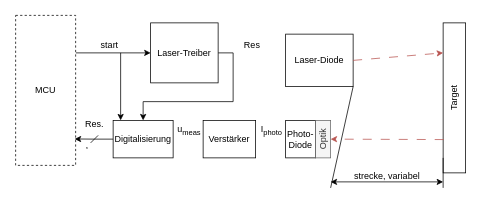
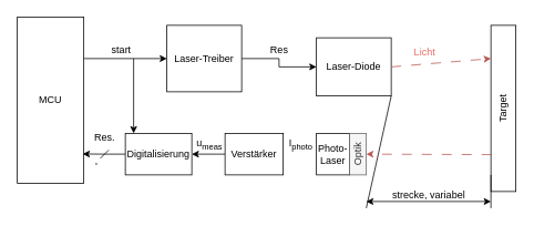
  <mxCell id="0" />
  <mxCell id="1" parent="0" />
  <mxCell id="2" style="edgeStyle=orthogonalEdgeStyle;rounded=0;orthogonalLoop=1;jettySize=auto;html=1;exitX=1;exitY=0.25;exitDx=0;exitDy=0;entryX=0;entryY=0.5;entryDx=0;entryDy=0;" edge="1" parent="1" source="3" target="5"><mxGeometry relative="1" as="geometry" /></mxCell>
- <mxCell id="3" value="MCU" style="rounded=0;whiteSpace=wrap;html=1;dashed=1;" vertex="1" parent="1"><mxGeometry x="20" y="20" width="80" height="200" as="geometry" /></mxCell>
- <mxCell id="4" style="edgeStyle=orthogonalEdgeStyle;rounded=0;orthogonalLoop=1;jettySize=auto;html=1;exitX=1;exitY=0.5;exitDx=0;exitDy=0;" edge="1" parent="1" source="5" target="12"><mxGeometry relative="1" as="geometry" /></mxCell>
+ <mxCell id="3" value="MCU" style="rounded=0;whiteSpace=wrap;html=1;" vertex="1" parent="1"><mxGeometry x="20" y="20" width="80" height="200" as="geometry" /></mxCell>
+ <mxCell id="4" style="edgeStyle=orthogonalEdgeStyle;rounded=0;orthogonalLoop=1;jettySize=auto;html=1;exitX=1;exitY=0.5;exitDx=0;exitDy=0;entryX=0;entryY=0.5;entryDx=0;entryDy=0;" edge="1" parent="1" source="5" target="6"><mxGeometry relative="1" as="geometry" /></mxCell>
  <mxCell id="5" value="Laser-Treiber" style="rounded=0;whiteSpace=wrap;html=1;" vertex="1" parent="1"><mxGeometry x="200" y="30" width="90" height="80" as="geometry" /></mxCell>
  <mxCell id="6" value="Laser-Diode" style="rounded=0;whiteSpace=wrap;html=1;" vertex="1" parent="1"><mxGeometry x="380" y="45" width="90" height="70" as="geometry" /></mxCell>
  <mxCell id="7" value="Target" style="rounded=0;whiteSpace=wrap;html=1;horizontal=0;" vertex="1" parent="1"><mxGeometry x="590" y="30" width="30" height="200" as="geometry" /></mxCell>
  <mxCell id="8" value="" style="endArrow=classic;html=1;rounded=0;exitX=1;exitY=0.5;exitDx=0;exitDy=0;dashed=1;dashPattern=12 12;fillColor=#f8cecc;strokeColor=#b85450;" edge="1" parent="1" source="6"><mxGeometry width="50" height="50" relative="1" as="geometry"><mxPoint x="580" y="120" as="sourcePoint" /><mxPoint x="590" y="70" as="targetPoint" /></mxGeometry></mxCell>
- <mxCell id="9" value="Photo-Diode" style="rounded=0;whiteSpace=wrap;html=1;" vertex="1" parent="1"><mxGeometry x="380" y="160" width="40" height="50" as="geometry" /></mxCell>
+ <mxCell id="9" value="Photo-Laser" style="rounded=0;whiteSpace=wrap;html=1;" vertex="1" parent="1"><mxGeometry x="380" y="160" width="40" height="50" as="geometry" /></mxCell>
+ <mxCell id="10" style="edgeStyle=orthogonalEdgeStyle;rounded=0;orthogonalLoop=1;jettySize=auto;html=1;exitX=0;exitY=0.5;exitDx=0;exitDy=0;entryX=1;entryY=0.5;entryDx=0;entryDy=0;" edge="1" parent="1" source="11" target="12"><mxGeometry relative="1" as="geometry" /></mxCell>
  <mxCell id="11" value="Verstärker" style="rounded=0;whiteSpace=wrap;html=1;" vertex="1" parent="1"><mxGeometry x="270" y="160" width="70" height="50" as="geometry" /></mxCell>
  <mxCell id="12" value="Digitalisierung" style="rounded=0;whiteSpace=wrap;html=1;" vertex="1" parent="1"><mxGeometry x="150" y="160" width="80" height="50" as="geometry" /></mxCell>
  <mxCell id="13" value="" style="endArrow=classic;html=1;rounded=0;exitX=0.027;exitY=0.778;exitDx=0;exitDy=0;dashed=1;dashPattern=12 12;fillColor=#f8cecc;strokeColor=#b85450;entryX=1;entryY=0.5;entryDx=0;entryDy=0;exitPerimeter=0;" edge="1" parent="1" source="7" target="27"><mxGeometry width="50" height="50" relative="1" as="geometry"><mxPoint x="420" y="280" as="sourcePoint" /><mxPoint x="570" y="280" as="targetPoint" /></mxGeometry></mxCell>
  <mxCell id="14" value="" style="endArrow=none;html=1;rounded=0;entryX=1;entryY=1;entryDx=0;entryDy=0;" edge="1" parent="1" target="6"><mxGeometry width="50" height="50" relative="1" as="geometry"><mxPoint x="440" y="250" as="sourcePoint" /><mxPoint x="440" y="210" as="targetPoint" /></mxGeometry></mxCell>
  <mxCell id="15" value="" style="endArrow=none;html=1;rounded=0;" edge="1" parent="1"><mxGeometry width="50" height="50" relative="1" as="geometry"><mxPoint x="590" y="250" as="sourcePoint" /><mxPoint x="590" y="210" as="targetPoint" /></mxGeometry></mxCell>
  <mxCell id="16" value="" style="endArrow=classic;html=1;rounded=0;" edge="1" parent="1"><mxGeometry width="50" height="50" relative="1" as="geometry"><mxPoint x="160" y="70" as="sourcePoint" /><mxPoint x="160" y="160" as="targetPoint" /></mxGeometry></mxCell>
  <mxCell id="17" value="start" style="text;html=1;align=center;verticalAlign=middle;resizable=0;points=[];autosize=1;strokeColor=none;fillColor=none;" vertex="1" parent="1"><mxGeometry x="120" y="45" width="50" height="30" as="geometry" /></mxCell>
  <mxCell id="18" value="I&lt;sub&gt;photo&lt;/sub&gt;" style="text;html=1;align=center;verticalAlign=middle;resizable=0;points=[];autosize=1;strokeColor=none;fillColor=none;" vertex="1" parent="1"><mxGeometry x="336" y="158" width="50" height="30" as="geometry" /></mxCell>
  <mxCell id="19" value="" style="group" vertex="1" connectable="0" parent="1"><mxGeometry x="440" y="220" width="150" height="30" as="geometry" /></mxCell>
  <mxCell id="20" value="" style="endArrow=classic;startArrow=classic;html=1;rounded=0;" edge="1" parent="19"><mxGeometry width="50" height="50" relative="1" as="geometry"><mxPoint y="22" as="sourcePoint" /><mxPoint x="150" y="22" as="targetPoint" /></mxGeometry></mxCell>
  <mxCell id="21" value="strecke, variabel" style="text;html=1;align=center;verticalAlign=middle;resizable=0;points=[];autosize=1;strokeColor=none;fillColor=none;" vertex="1" parent="19"><mxGeometry x="20" width="110" height="30" as="geometry" /></mxCell>
  <mxCell id="22" value="Res" style="text;html=1;align=center;verticalAlign=middle;resizable=0;points=[];autosize=1;strokeColor=none;fillColor=none;" vertex="1" parent="1"><mxGeometry x="310" y="45" width="50" height="30" as="geometry" /></mxCell>
  <mxCell id="23" style="edgeStyle=orthogonalEdgeStyle;rounded=0;orthogonalLoop=1;jettySize=auto;html=1;exitX=0;exitY=0.5;exitDx=0;exitDy=0;entryX=0.984;entryY=0.824;entryDx=0;entryDy=0;entryPerimeter=0;" edge="1" parent="1" source="12" target="3"><mxGeometry relative="1" as="geometry" /></mxCell>
  <mxCell id="24" value="" style="endArrow=none;html=1;rounded=0;" edge="1" parent="1"><mxGeometry width="50" height="50" relative="1" as="geometry"><mxPoint x="120" y="190" as="sourcePoint" /><mxPoint x="130" y="180" as="targetPoint" /></mxGeometry></mxCell>
  <mxCell id="25" value="&lt;font style=&quot;font-size: 5px;&quot;&gt;n&lt;/font&gt;" style="text;html=1;align=center;verticalAlign=middle;resizable=0;points=[];autosize=1;strokeColor=none;fillColor=none;" vertex="1" parent="1"><mxGeometry x="100" y="180" width="30" height="30" as="geometry" /></mxCell>
  <mxCell id="26" value="Res." style="text;html=1;align=center;verticalAlign=middle;resizable=0;points=[];autosize=1;strokeColor=none;fillColor=none;" vertex="1" parent="1"><mxGeometry x="100" y="150" width="50" height="30" as="geometry" /></mxCell>
  <mxCell id="27" value="Optik" style="rounded=0;whiteSpace=wrap;html=1;horizontal=0;fillColor=#f5f5f5;fontColor=#333333;strokeColor=#666666;" vertex="1" parent="1"><mxGeometry x="420" y="160" width="20" height="50" as="geometry" /></mxCell>
  <mxCell id="28" value="u&lt;sub&gt;meas&lt;/sub&gt;" style="text;html=1;align=center;verticalAlign=middle;resizable=0;points=[];autosize=1;strokeColor=none;fillColor=none;" vertex="1" parent="1"><mxGeometry x="226" y="158" width="50" height="30" as="geometry" /></mxCell>
+ <mxCell id="29" value="&lt;font style=&quot;color: rgb(234, 107, 102);&quot;&gt;Licht&lt;/font&gt;" style="text;html=1;align=center;verticalAlign=middle;resizable=0;points=[];autosize=1;strokeColor=none;fillColor=none;" vertex="1" parent="1"><mxGeometry x="485" y="48" width="50" height="30" as="geometry" /></mxCell>
